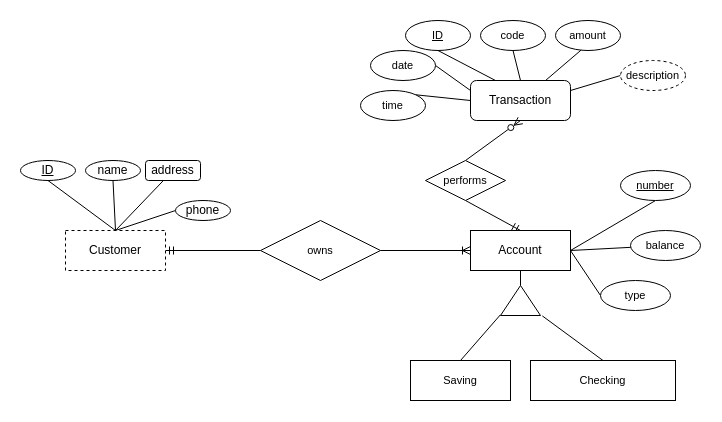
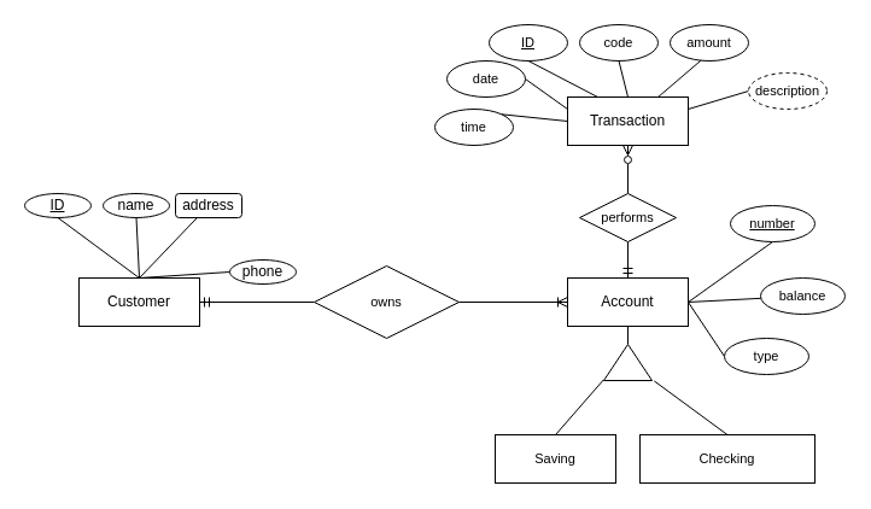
  <mxCell id="0" />
  <mxCell id="1" parent="0" />
  <mxCell id="2" style="rounded=0;orthogonalLoop=1;jettySize=auto;html=1;exitX=0.5;exitY=0;exitDx=0;exitDy=0;entryX=0.5;entryY=1;entryDx=0;entryDy=0;endArrow=none;endFill=0;" edge="1" parent="1" source="7" target="13"><mxGeometry relative="1" as="geometry" /></mxCell>
  <mxCell id="3" style="edgeStyle=none;shape=connector;rounded=0;orthogonalLoop=1;jettySize=auto;html=1;exitX=0.5;exitY=0;exitDx=0;exitDy=0;entryX=0.5;entryY=1;entryDx=0;entryDy=0;strokeColor=default;align=center;verticalAlign=middle;fontFamily=Helvetica;fontSize=11;fontColor=default;labelBackgroundColor=default;endArrow=none;endFill=0;" edge="1" parent="1" source="7" target="14"><mxGeometry relative="1" as="geometry" /></mxCell>
  <mxCell id="4" style="edgeStyle=none;shape=connector;rounded=0;orthogonalLoop=1;jettySize=auto;html=1;exitX=0.5;exitY=0;exitDx=0;exitDy=0;strokeColor=default;align=center;verticalAlign=middle;fontFamily=Helvetica;fontSize=11;fontColor=default;labelBackgroundColor=default;endArrow=none;endFill=0;" edge="1" parent="1" source="7" target="15"><mxGeometry relative="1" as="geometry" /></mxCell>
  <mxCell id="5" style="edgeStyle=none;shape=connector;rounded=0;orthogonalLoop=1;jettySize=auto;html=1;exitX=0.5;exitY=0;exitDx=0;exitDy=0;entryX=0;entryY=0.5;entryDx=0;entryDy=0;strokeColor=default;align=center;verticalAlign=middle;fontFamily=Helvetica;fontSize=11;fontColor=default;labelBackgroundColor=default;endArrow=none;endFill=0;" edge="1" parent="1" source="7" target="16"><mxGeometry relative="1" as="geometry" /></mxCell>
  <mxCell id="6" style="edgeStyle=none;shape=connector;rounded=0;orthogonalLoop=1;jettySize=auto;html=1;exitX=1;exitY=0.5;exitDx=0;exitDy=0;entryX=0;entryY=0.5;entryDx=0;entryDy=0;strokeColor=default;align=center;verticalAlign=middle;fontFamily=Helvetica;fontSize=11;fontColor=default;labelBackgroundColor=default;endArrow=none;endFill=0;startArrow=ERmandOne;startFill=0;" edge="1" parent="1" source="7" target="26"><mxGeometry relative="1" as="geometry" /></mxCell>
- <mxCell id="7" value="Customer" style="whiteSpace=wrap;html=1;align=center;dashed=1;" vertex="1" parent="1"><mxGeometry x="65" y="230" width="100" height="40" as="geometry" /></mxCell>
+ <mxCell id="7" value="Customer" style="whiteSpace=wrap;html=1;align=center;" vertex="1" parent="1"><mxGeometry x="65" y="230" width="100" height="40" as="geometry" /></mxCell>
  <mxCell id="8" style="edgeStyle=none;shape=connector;rounded=0;orthogonalLoop=1;jettySize=auto;html=1;exitX=1;exitY=0.5;exitDx=0;exitDy=0;entryX=0.5;entryY=1;entryDx=0;entryDy=0;strokeColor=default;align=center;verticalAlign=middle;fontFamily=Helvetica;fontSize=11;fontColor=default;labelBackgroundColor=default;endArrow=none;endFill=0;" edge="1" parent="1" source="12" target="17"><mxGeometry relative="1" as="geometry" /></mxCell>
  <mxCell id="9" style="edgeStyle=none;shape=connector;rounded=0;orthogonalLoop=1;jettySize=auto;html=1;exitX=1;exitY=0.5;exitDx=0;exitDy=0;strokeColor=default;align=center;verticalAlign=middle;fontFamily=Helvetica;fontSize=11;fontColor=default;labelBackgroundColor=default;endArrow=none;endFill=0;" edge="1" parent="1" source="12" target="18"><mxGeometry relative="1" as="geometry"><mxPoint x="590" y="210" as="targetPoint" /></mxGeometry></mxCell>
  <mxCell id="10" style="edgeStyle=none;shape=connector;rounded=0;orthogonalLoop=1;jettySize=auto;html=1;exitX=1;exitY=0.5;exitDx=0;exitDy=0;strokeColor=default;align=center;verticalAlign=middle;fontFamily=Helvetica;fontSize=11;fontColor=default;labelBackgroundColor=default;endArrow=none;endFill=0;entryX=0;entryY=0.5;entryDx=0;entryDy=0;" edge="1" parent="1" source="12" target="27"><mxGeometry relative="1" as="geometry"><mxPoint x="610" y="250" as="targetPoint" /></mxGeometry></mxCell>
  <mxCell id="11" style="edgeStyle=none;shape=connector;rounded=0;orthogonalLoop=1;jettySize=auto;html=1;exitX=0.5;exitY=0;exitDx=0;exitDy=0;entryX=0.5;entryY=1;entryDx=0;entryDy=0;strokeColor=default;align=center;verticalAlign=middle;fontFamily=Helvetica;fontSize=11;fontColor=default;labelBackgroundColor=default;endArrow=none;endFill=0;startArrow=ERmandOne;startFill=0;" edge="1" parent="1" source="12" target="35"><mxGeometry relative="1" as="geometry" /></mxCell>
  <mxCell id="12" value="Account" style="whiteSpace=wrap;html=1;align=center;" vertex="1" parent="1"><mxGeometry x="470" y="230" width="100" height="40" as="geometry" /></mxCell>
  <mxCell id="13" value="&lt;u&gt;ID&lt;/u&gt;" style="ellipse;whiteSpace=wrap;html=1;align=center;" vertex="1" parent="1"><mxGeometry x="20" y="160" width="55" height="20" as="geometry" /></mxCell>
  <mxCell id="14" value="name" style="ellipse;whiteSpace=wrap;html=1;align=center;" vertex="1" parent="1"><mxGeometry x="85" y="160" width="55" height="20" as="geometry" /></mxCell>
  <mxCell id="15" value="address" style="whiteSpace=wrap;html=1;align=center;rounded=1;" vertex="1" parent="1"><mxGeometry x="145" y="160" width="55" height="20" as="geometry" /></mxCell>
- <mxCell id="16" value="phone" style="ellipse;whiteSpace=wrap;html=1;align=center;" vertex="1" parent="1"><mxGeometry x="175" y="200" width="55" height="20" as="geometry" /></mxCell>
- <mxCell id="17" value="&lt;u&gt;number&lt;/u&gt;" style="ellipse;whiteSpace=wrap;html=1;align=center;fontFamily=Helvetica;fontSize=11;fontColor=default;labelBackgroundColor=default;" vertex="1" parent="1"><mxGeometry x="620" y="170" width="70" height="30" as="geometry" /></mxCell>
+ <mxCell id="16" value="phone" style="ellipse;whiteSpace=wrap;html=1;align=center;" vertex="1" parent="1"><mxGeometry x="190" y="215" width="55" height="20" as="geometry" /></mxCell>
+ <mxCell id="17" value="&lt;u&gt;number&lt;/u&gt;" style="ellipse;whiteSpace=wrap;html=1;align=center;fontFamily=Helvetica;fontSize=11;fontColor=default;labelBackgroundColor=default;" vertex="1" parent="1"><mxGeometry x="605" y="170" width="70" height="30" as="geometry" /></mxCell>
  <mxCell id="18" value="balance" style="ellipse;whiteSpace=wrap;html=1;align=center;fontFamily=Helvetica;fontSize=11;fontColor=default;labelBackgroundColor=default;" vertex="1" parent="1"><mxGeometry x="630" y="230" width="70" height="30" as="geometry" /></mxCell>
  <mxCell id="19" value="Saving" style="whiteSpace=wrap;html=1;align=center;fontFamily=Helvetica;fontSize=11;fontColor=default;labelBackgroundColor=default;" vertex="1" parent="1"><mxGeometry x="410" y="360" width="100" height="40" as="geometry" /></mxCell>
  <mxCell id="20" value="Checking" style="whiteSpace=wrap;html=1;align=center;fontFamily=Helvetica;fontSize=11;fontColor=default;labelBackgroundColor=default;" vertex="1" parent="1"><mxGeometry x="530" y="360" width="145" height="40" as="geometry" /></mxCell>
  <mxCell id="21" style="edgeStyle=none;shape=connector;rounded=0;orthogonalLoop=1;jettySize=auto;html=1;exitX=1;exitY=0.5;exitDx=0;exitDy=0;entryX=0.5;entryY=1;entryDx=0;entryDy=0;strokeColor=default;align=center;verticalAlign=middle;fontFamily=Helvetica;fontSize=11;fontColor=default;labelBackgroundColor=default;endArrow=none;endFill=0;" edge="1" parent="1" source="22" target="12"><mxGeometry relative="1" as="geometry" /></mxCell>
  <mxCell id="22" value="" style="triangle;whiteSpace=wrap;html=1;fontFamily=Helvetica;fontSize=11;fontColor=default;labelBackgroundColor=default;rotation=-90;" vertex="1" parent="1"><mxGeometry x="505" y="280" width="30" height="40" as="geometry" /></mxCell>
  <mxCell id="23" style="edgeStyle=none;shape=connector;rounded=0;orthogonalLoop=1;jettySize=auto;html=1;exitX=0.5;exitY=0;exitDx=0;exitDy=0;entryX=0.02;entryY=-0.005;entryDx=0;entryDy=0;entryPerimeter=0;strokeColor=default;align=center;verticalAlign=middle;fontFamily=Helvetica;fontSize=11;fontColor=default;labelBackgroundColor=default;endArrow=none;endFill=0;" edge="1" parent="1" source="19" target="22"><mxGeometry relative="1" as="geometry" /></mxCell>
  <mxCell id="24" style="edgeStyle=none;shape=connector;rounded=0;orthogonalLoop=1;jettySize=auto;html=1;exitX=0.5;exitY=0;exitDx=0;exitDy=0;entryX=-0.013;entryY=1.045;entryDx=0;entryDy=0;entryPerimeter=0;strokeColor=default;align=center;verticalAlign=middle;fontFamily=Helvetica;fontSize=11;fontColor=default;labelBackgroundColor=default;endArrow=none;endFill=0;" edge="1" parent="1" source="20" target="22"><mxGeometry relative="1" as="geometry" /></mxCell>
  <mxCell id="25" style="edgeStyle=none;shape=connector;rounded=0;orthogonalLoop=1;jettySize=auto;html=1;exitX=1;exitY=0.5;exitDx=0;exitDy=0;strokeColor=default;align=center;verticalAlign=middle;fontFamily=Helvetica;fontSize=11;fontColor=default;labelBackgroundColor=default;endArrow=ERoneToMany;endFill=0;" edge="1" parent="1" source="26" target="12"><mxGeometry relative="1" as="geometry" /></mxCell>
  <mxCell id="26" value="owns" style="shape=rhombus;perimeter=rhombusPerimeter;whiteSpace=wrap;html=1;align=center;fontFamily=Helvetica;fontSize=11;fontColor=default;labelBackgroundColor=default;" vertex="1" parent="1"><mxGeometry x="260" y="220" width="120" height="60" as="geometry" /></mxCell>
  <mxCell id="27" value="type" style="ellipse;whiteSpace=wrap;html=1;align=center;fontFamily=Helvetica;fontSize=11;fontColor=default;labelBackgroundColor=default;" vertex="1" parent="1"><mxGeometry x="600" y="280" width="70" height="30" as="geometry" /></mxCell>
  <mxCell id="28" style="edgeStyle=none;shape=connector;rounded=0;orthogonalLoop=1;jettySize=auto;html=1;exitX=0.25;exitY=0;exitDx=0;exitDy=0;entryX=0.5;entryY=1;entryDx=0;entryDy=0;strokeColor=default;align=center;verticalAlign=middle;fontFamily=Helvetica;fontSize=11;fontColor=default;labelBackgroundColor=default;endArrow=none;endFill=0;" edge="1" parent="1" source="33" target="36"><mxGeometry relative="1" as="geometry" /></mxCell>
  <mxCell id="29" style="edgeStyle=none;shape=connector;rounded=0;orthogonalLoop=1;jettySize=auto;html=1;entryX=0.5;entryY=1;entryDx=0;entryDy=0;strokeColor=default;align=center;verticalAlign=middle;fontFamily=Helvetica;fontSize=11;fontColor=default;labelBackgroundColor=default;endArrow=none;endFill=0;exitX=0.5;exitY=0;exitDx=0;exitDy=0;" edge="1" parent="1" source="33" target="37"><mxGeometry relative="1" as="geometry"><mxPoint x="570" y="60" as="sourcePoint" /></mxGeometry></mxCell>
  <mxCell id="30" style="edgeStyle=none;shape=connector;rounded=0;orthogonalLoop=1;jettySize=auto;html=1;exitX=1;exitY=0.25;exitDx=0;exitDy=0;entryX=0;entryY=0.5;entryDx=0;entryDy=0;strokeColor=default;align=center;verticalAlign=middle;fontFamily=Helvetica;fontSize=11;fontColor=default;labelBackgroundColor=default;endArrow=none;endFill=0;" edge="1" parent="1" source="33" target="41"><mxGeometry relative="1" as="geometry" /></mxCell>
  <mxCell id="31" style="edgeStyle=none;shape=connector;rounded=0;orthogonalLoop=1;jettySize=auto;html=1;exitX=0;exitY=0.25;exitDx=0;exitDy=0;entryX=1;entryY=0.5;entryDx=0;entryDy=0;strokeColor=default;align=center;verticalAlign=middle;fontFamily=Helvetica;fontSize=11;fontColor=default;labelBackgroundColor=default;endArrow=none;endFill=0;" edge="1" parent="1" source="33" target="39"><mxGeometry relative="1" as="geometry" /></mxCell>
  <mxCell id="32" style="edgeStyle=none;shape=connector;rounded=0;orthogonalLoop=1;jettySize=auto;html=1;exitX=0;exitY=0.5;exitDx=0;exitDy=0;entryX=1;entryY=0;entryDx=0;entryDy=0;strokeColor=default;align=center;verticalAlign=middle;fontFamily=Helvetica;fontSize=11;fontColor=default;labelBackgroundColor=default;endArrow=none;endFill=0;" edge="1" parent="1" source="33" target="40"><mxGeometry relative="1" as="geometry" /></mxCell>
- <mxCell id="33" value="Transaction" style="whiteSpace=wrap;html=1;align=center;rounded=1;" vertex="1" parent="1"><mxGeometry x="470" y="80" width="100" height="40" as="geometry" /></mxCell>
+ <mxCell id="33" value="Transaction" style="whiteSpace=wrap;html=1;align=center;" vertex="1" parent="1"><mxGeometry x="470" y="80" width="100" height="40" as="geometry" /></mxCell>
  <mxCell id="34" style="edgeStyle=none;shape=connector;rounded=0;orthogonalLoop=1;jettySize=auto;html=1;exitX=0.5;exitY=0;exitDx=0;exitDy=0;strokeColor=default;align=center;verticalAlign=middle;fontFamily=Helvetica;fontSize=11;fontColor=default;labelBackgroundColor=default;endArrow=ERzeroToMany;endFill=0;entryX=0.5;entryY=1;entryDx=0;entryDy=0;" edge="1" parent="1" source="35" target="33"><mxGeometry relative="1" as="geometry"><mxPoint x="520" y="130" as="targetPoint" /></mxGeometry></mxCell>
- <mxCell id="35" value="performs" style="shape=rhombus;perimeter=rhombusPerimeter;whiteSpace=wrap;html=1;align=center;fontFamily=Helvetica;fontSize=11;fontColor=default;labelBackgroundColor=default;" vertex="1" parent="1"><mxGeometry x="425" y="160" width="80" height="40" as="geometry" /></mxCell>
+ <mxCell id="35" value="performs" style="shape=rhombus;perimeter=rhombusPerimeter;whiteSpace=wrap;html=1;align=center;fontFamily=Helvetica;fontSize=11;fontColor=default;labelBackgroundColor=default;" vertex="1" parent="1"><mxGeometry x="480" y="160" width="80" height="40" as="geometry" /></mxCell>
  <mxCell id="36" value="&lt;u&gt;ID&lt;/u&gt;" style="ellipse;whiteSpace=wrap;html=1;align=center;fontFamily=Helvetica;fontSize=11;fontColor=default;labelBackgroundColor=default;" vertex="1" parent="1"><mxGeometry x="405" y="20" width="65" height="30" as="geometry" /></mxCell>
  <mxCell id="37" value="code" style="ellipse;whiteSpace=wrap;html=1;align=center;fontFamily=Helvetica;fontSize=11;fontColor=default;labelBackgroundColor=default;" vertex="1" parent="1"><mxGeometry x="480" y="20" width="65" height="30" as="geometry" /></mxCell>
  <mxCell id="38" value="amount" style="ellipse;whiteSpace=wrap;html=1;align=center;fontFamily=Helvetica;fontSize=11;fontColor=default;labelBackgroundColor=default;" vertex="1" parent="1"><mxGeometry x="555" y="20" width="65" height="30" as="geometry" /></mxCell>
  <mxCell id="39" value="date" style="ellipse;whiteSpace=wrap;html=1;align=center;fontFamily=Helvetica;fontSize=11;fontColor=default;labelBackgroundColor=default;" vertex="1" parent="1"><mxGeometry x="370" y="50" width="65" height="30" as="geometry" /></mxCell>
  <mxCell id="40" value="time" style="ellipse;whiteSpace=wrap;html=1;align=center;fontFamily=Helvetica;fontSize=11;fontColor=default;labelBackgroundColor=default;" vertex="1" parent="1"><mxGeometry x="360" y="90" width="65" height="30" as="geometry" /></mxCell>
  <mxCell id="41" value="description" style="ellipse;whiteSpace=wrap;html=1;align=center;fontFamily=Helvetica;fontSize=11;fontColor=default;labelBackgroundColor=default;dashed=1;" vertex="1" parent="1"><mxGeometry x="620" y="60" width="65" height="30" as="geometry" /></mxCell>
  <mxCell id="42" style="edgeStyle=none;shape=connector;rounded=0;orthogonalLoop=1;jettySize=auto;html=1;exitX=0.75;exitY=0;exitDx=0;exitDy=0;entryX=0.397;entryY=0.98;entryDx=0;entryDy=0;entryPerimeter=0;strokeColor=default;align=center;verticalAlign=middle;fontFamily=Helvetica;fontSize=11;fontColor=default;labelBackgroundColor=default;endArrow=none;endFill=0;" edge="1" parent="1" source="33" target="38"><mxGeometry relative="1" as="geometry" /></mxCell>
